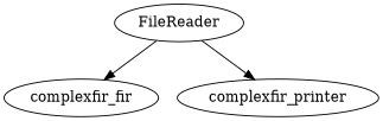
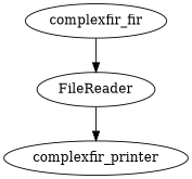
  digraph {
    node [pop=2 push=2]
    n1 [label=FileReader pop=0]
    n2 [label=complexfir_fir peek=2]
    n3 [label=complexfir_printer push=0]
-   n1 -> n2
+   n2 -> n1
    n1 -> n3
  }
